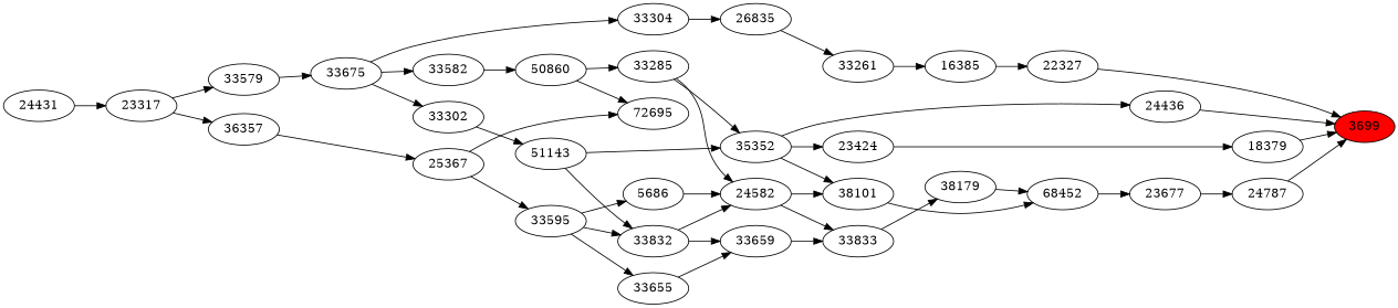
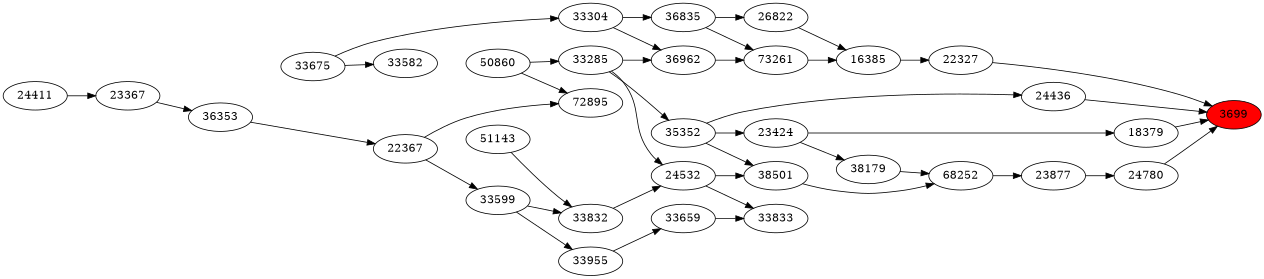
  strict digraph {
    rankdir=LR
    n1 [fillcolor=red label=3699 style=filled]
    n2 [label=24436]
-   n3 [label=24787]
+   n3 [label=24780]
    n4 [label=22327]
    n5 [label=18379]
    n6 [label=35352]
    n7 [label=23424]
-   n8 [label=38101]
-   n9 [label=68452]
-   n10 [label=23677]
+   n8 [label=38501]
+   n9 [label=68252]
+   n10 [label=23877]
    n11 [label=16385]
    n12 [label=33285]
-   n14 [label=24582]
-   n15 [label=33261]
+   n13 [label=36962]
+   n14 [label=24532]
+   n15 [label=73261]
    n16 [label=33833]
    n17 [label=51143]
    n18 [label=33832]
+   n19 [label=26822]
    n20 [label=50860]
-   n21 [label=72695]
-   n22 [label=33302]
+   n21 [label=72895]
    n23 [label=38179]
-   n24 [label=26835]
+   n24 [label=36835]
    n25 [label=33582]
    n26 [label=33675]
    n27 [label=33304]
-   n28 [label=33579]
    n29 [label=33659]
-   n30 [label=5686]
-   n31 [label=23317]
-   n32 [label=36357]
-   n33 [label=25367]
-   n34 [label=33655]
-   n35 [label=33595]
-   n36 [label=24431]
+   n31 [label=23367]
+   n32 [label=36353]
+   n33 [label=22367]
+   n34 [label=33955]
+   n35 [label=33599]
+   n36 [label=24411]
    n2 -> n1
    n3 -> n1
    n4 -> n1
    n5 -> n1
    n6 -> n2
    n6 -> n7
    n6 -> n8
    n7 -> n5
    n8 -> n9
    n9 -> n10
    n10 -> n3
    n11 -> n4
    n12 -> n6
+   n12 -> n13
    n12 -> n14
+   n13 -> n15
    n14 -> n8
    n14 -> n16
    n15 -> n11
-   n16 -> n23
-   n17 -> n6
+   n7 -> n23
    n17 -> n18
    n18 -> n14
-   n18 -> n29
+   n19 -> n11
    n20 -> n12
    n20 -> n21
-   n22 -> n17
    n23 -> n9
    n24 -> n15
-   n25 -> n20
-   n26 -> n22
+   n24 -> n19
    n26 -> n25
    n26 -> n27
+   n27 -> n13
    n27 -> n24
-   n28 -> n26
    n29 -> n16
-   n30 -> n14
-   n31 -> n28
    n31 -> n32
    n32 -> n33
    n33 -> n21
    n33 -> n35
    n34 -> n29
    n35 -> n18
-   n35 -> n30
    n35 -> n34
    n36 -> n31
  }
